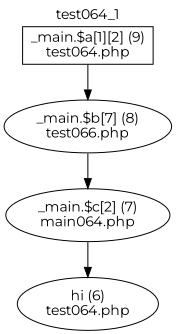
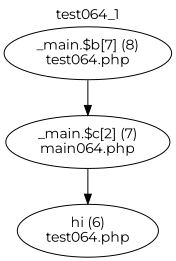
  digraph {
    fontname=Montserrat
    label=test064_1
    labelloc=t
    node [fontname=Montserrat shape=ellipse]
    edge [fontname=Montserrat]
-   n1 [label="_main.$a[1][2] (9)\ntest064.php" shape=box]
-   n2 [label="_main.$b[7] (8)\ntest066.php"]
+   n2 [label="_main.$b[7] (8)\ntest064.php"]
    n3 [label="_main.$c[2] (7)\nmain064.php"]
    n4 [label="hi (6)\ntest064.php"]
-   n1 -> n2
    n2 -> n3
    n3 -> n4
  }
